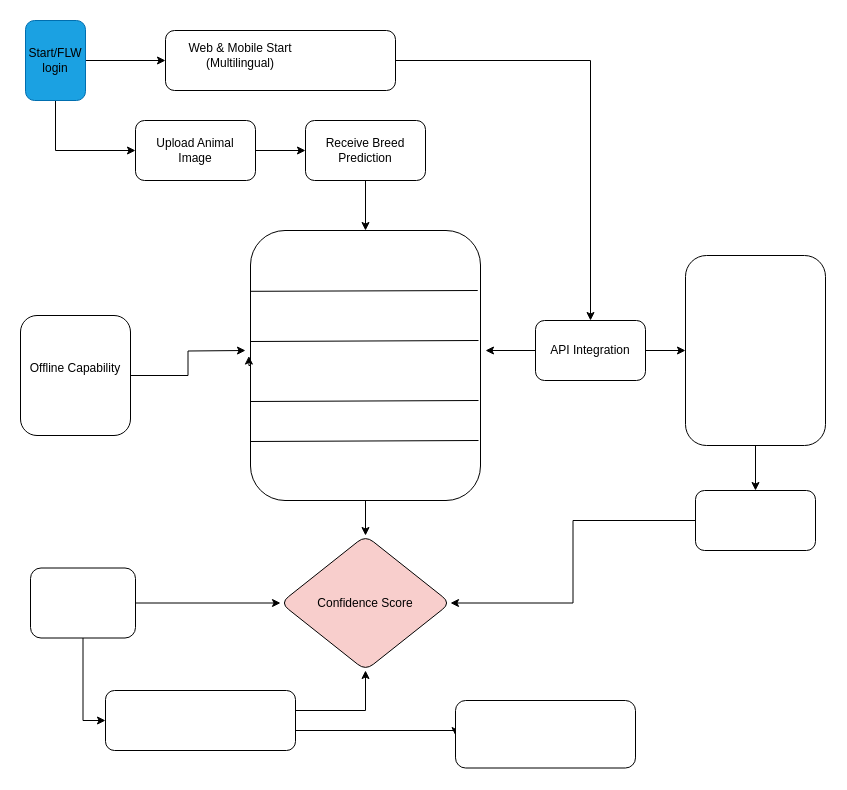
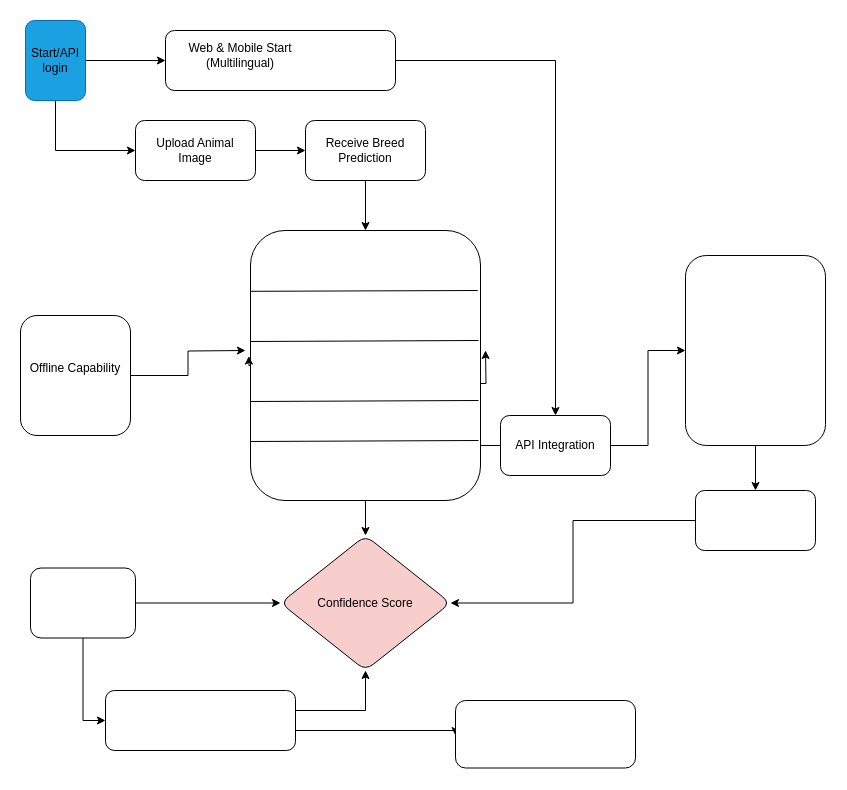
  <mxCell id="0" />
  <mxCell id="1" parent="0" />
  <mxCell id="2" value="" style="edgeStyle=orthogonalEdgeStyle;rounded=0;orthogonalLoop=1;jettySize=auto;html=1;" edge="1" parent="1" source="4" target="6"><mxGeometry relative="1" as="geometry" /></mxCell>
  <mxCell id="3" value="" style="edgeStyle=orthogonalEdgeStyle;rounded=0;orthogonalLoop=1;jettySize=auto;html=1;" edge="1" parent="1" source="4" target="13"><mxGeometry relative="1" as="geometry"><Array as="points"><mxPoint x="55" y="150" /></Array></mxGeometry></mxCell>
  <mxCell id="4" value="" style="rounded=1;whiteSpace=wrap;html=1;direction=south;fillColor=#1ba1e2;strokeColor=#006EAF;fontColor=#ffffff;" vertex="1" parent="1"><mxGeometry x="25" y="20" width="60" height="80" as="geometry" /></mxCell>
  <mxCell id="5" value="" style="edgeStyle=orthogonalEdgeStyle;rounded=0;orthogonalLoop=1;jettySize=auto;html=1;" edge="1" parent="1" source="6" target="9"><mxGeometry relative="1" as="geometry" /></mxCell>
  <mxCell id="6" value="" style="whiteSpace=wrap;html=1;rounded=1;fontColor=light-dark(#f00a0a, #ededed);" vertex="1" parent="1"><mxGeometry x="165" y="30" width="230" height="60" as="geometry" /></mxCell>
  <mxCell id="7" value="" style="edgeStyle=orthogonalEdgeStyle;rounded=0;orthogonalLoop=1;jettySize=auto;html=1;" edge="1" parent="1" source="9" target="11"><mxGeometry relative="1" as="geometry" /></mxCell>
  <mxCell id="8" style="edgeStyle=orthogonalEdgeStyle;rounded=0;orthogonalLoop=1;jettySize=auto;html=1;" edge="1" parent="1" source="9"><mxGeometry relative="1" as="geometry"><mxPoint x="485" y="350" as="targetPoint" /></mxGeometry></mxCell>
- <mxCell id="9" value="API Integration" style="whiteSpace=wrap;html=1;rounded=1;" vertex="1" parent="1"><mxGeometry x="535" y="320" width="110" height="60" as="geometry" /></mxCell>
+ <mxCell id="9" value="API Integration" style="whiteSpace=wrap;html=1;rounded=1;" vertex="1" parent="1"><mxGeometry x="500" y="415" width="110" height="60" as="geometry" /></mxCell>
  <mxCell id="10" value="" style="edgeStyle=orthogonalEdgeStyle;rounded=0;orthogonalLoop=1;jettySize=auto;html=1;" edge="1" parent="1" source="11" target="28"><mxGeometry relative="1" as="geometry" /></mxCell>
  <mxCell id="11" value="" style="whiteSpace=wrap;html=1;rounded=1;direction=south;" vertex="1" parent="1"><mxGeometry x="685" y="255" width="140" height="190" as="geometry" /></mxCell>
  <mxCell id="12" value="" style="edgeStyle=orthogonalEdgeStyle;rounded=0;orthogonalLoop=1;jettySize=auto;html=1;" edge="1" parent="1" source="13" target="15"><mxGeometry relative="1" as="geometry" /></mxCell>
  <mxCell id="13" value="" style="whiteSpace=wrap;html=1;rounded=1;" vertex="1" parent="1"><mxGeometry x="135" y="120" width="120" height="60" as="geometry" /></mxCell>
  <mxCell id="14" value="" style="edgeStyle=orthogonalEdgeStyle;rounded=0;orthogonalLoop=1;jettySize=auto;html=1;" edge="1" parent="1" source="15" target="17"><mxGeometry relative="1" as="geometry" /></mxCell>
  <mxCell id="15" value="" style="whiteSpace=wrap;html=1;rounded=1;" vertex="1" parent="1"><mxGeometry x="305" y="120" width="120" height="60" as="geometry" /></mxCell>
  <mxCell id="16" value="" style="edgeStyle=orthogonalEdgeStyle;rounded=0;orthogonalLoop=1;jettySize=auto;html=1;" edge="1" parent="1" source="17" target="26"><mxGeometry relative="1" as="geometry" /></mxCell>
  <mxCell id="17" value="" style="whiteSpace=wrap;html=1;rounded=1;" vertex="1" parent="1"><mxGeometry x="250" y="230" width="230" height="270" as="geometry" /></mxCell>
  <mxCell id="18" style="edgeStyle=orthogonalEdgeStyle;rounded=0;orthogonalLoop=1;jettySize=auto;html=1;exitX=0;exitY=0.5;exitDx=0;exitDy=0;entryX=-0.007;entryY=0.465;entryDx=0;entryDy=0;entryPerimeter=0;" edge="1" parent="1" source="17" target="17"><mxGeometry relative="1" as="geometry" /></mxCell>
  <mxCell id="19" style="edgeStyle=orthogonalEdgeStyle;rounded=0;orthogonalLoop=1;jettySize=auto;html=1;exitX=0.5;exitY=1;exitDx=0;exitDy=0;" edge="1" parent="1" source="17" target="17"><mxGeometry relative="1" as="geometry" /></mxCell>
  <mxCell id="20" value="" style="endArrow=none;html=1;rounded=0;entryX=1.003;entryY=0.153;entryDx=0;entryDy=0;entryPerimeter=0;exitX=0.015;exitY=0.156;exitDx=0;exitDy=0;exitPerimeter=0;elbow=vertical;" edge="1" parent="1"><mxGeometry width="50" height="50" relative="1" as="geometry"><mxPoint x="250" y="290.81" as="sourcePoint" /><mxPoint x="477.24" y="290" as="targetPoint" /><Array as="points" /></mxGeometry></mxCell>
  <mxCell id="21" value="" style="endArrow=none;html=1;rounded=0;entryX=1.003;entryY=0.153;entryDx=0;entryDy=0;entryPerimeter=0;exitX=0.015;exitY=0.156;exitDx=0;exitDy=0;exitPerimeter=0;elbow=vertical;" edge="1" parent="1"><mxGeometry width="50" height="50" relative="1" as="geometry"><mxPoint x="250" y="341" as="sourcePoint" /><mxPoint x="478" y="340" as="targetPoint" /><Array as="points" /></mxGeometry></mxCell>
  <mxCell id="22" value="" style="endArrow=none;html=1;rounded=0;entryX=1.003;entryY=0.153;entryDx=0;entryDy=0;entryPerimeter=0;exitX=0.015;exitY=0.156;exitDx=0;exitDy=0;exitPerimeter=0;elbow=vertical;" edge="1" parent="1"><mxGeometry width="50" height="50" relative="1" as="geometry"><mxPoint x="250" y="401" as="sourcePoint" /><mxPoint x="478" y="400" as="targetPoint" /></mxGeometry></mxCell>
  <mxCell id="23" value="" style="endArrow=none;html=1;rounded=0;entryX=1.003;entryY=0.153;entryDx=0;entryDy=0;entryPerimeter=0;exitX=0.015;exitY=0.156;exitDx=0;exitDy=0;exitPerimeter=0;elbow=vertical;" edge="1" parent="1"><mxGeometry width="50" height="50" relative="1" as="geometry"><mxPoint x="250" y="441" as="sourcePoint" /><mxPoint x="478" y="440" as="targetPoint" /></mxGeometry></mxCell>
  <mxCell id="24" style="edgeStyle=orthogonalEdgeStyle;rounded=0;orthogonalLoop=1;jettySize=auto;html=1;" edge="1" parent="1" source="25"><mxGeometry relative="1" as="geometry"><mxPoint x="245" y="350" as="targetPoint" /></mxGeometry></mxCell>
  <mxCell id="25" value="Offline Capability&lt;div&gt;&lt;br&gt;&lt;/div&gt;" style="rounded=1;whiteSpace=wrap;html=1;direction=south;" vertex="1" parent="1"><mxGeometry x="20" y="315" width="110" height="120" as="geometry" /></mxCell>
  <mxCell id="26" value="Confidence Score" style="rhombus;whiteSpace=wrap;html=1;rounded=1;fillColor=#f8cecc;" vertex="1" parent="1"><mxGeometry x="280" y="535" width="170" height="135" as="geometry" /></mxCell>
  <mxCell id="27" style="edgeStyle=orthogonalEdgeStyle;rounded=0;orthogonalLoop=1;jettySize=auto;html=1;exitX=0;exitY=0.5;exitDx=0;exitDy=0;entryX=1;entryY=0.5;entryDx=0;entryDy=0;" edge="1" parent="1" source="28" target="26"><mxGeometry relative="1" as="geometry"><mxPoint x="525" y="590" as="targetPoint" /></mxGeometry></mxCell>
  <mxCell id="28" value="" style="whiteSpace=wrap;html=1;rounded=1;" vertex="1" parent="1"><mxGeometry x="695" y="490" width="120" height="60" as="geometry" /></mxCell>
  <mxCell id="29" style="edgeStyle=orthogonalEdgeStyle;rounded=0;orthogonalLoop=1;jettySize=auto;html=1;entryX=0;entryY=0.5;entryDx=0;entryDy=0;" edge="1" parent="1" source="31" target="26"><mxGeometry relative="1" as="geometry" /></mxCell>
  <mxCell id="30" style="edgeStyle=orthogonalEdgeStyle;rounded=0;orthogonalLoop=1;jettySize=auto;html=1;entryX=0;entryY=0.5;entryDx=0;entryDy=0;" edge="1" parent="1" source="31" target="34"><mxGeometry relative="1" as="geometry" /></mxCell>
  <mxCell id="31" value="" style="rounded=1;whiteSpace=wrap;html=1;" vertex="1" parent="1"><mxGeometry x="30" y="567.5" width="105" height="70" as="geometry" /></mxCell>
  <mxCell id="32" style="edgeStyle=orthogonalEdgeStyle;rounded=0;orthogonalLoop=1;jettySize=auto;html=1;entryX=0.5;entryY=1;entryDx=0;entryDy=0;" edge="1" parent="1" source="34" target="26"><mxGeometry relative="1" as="geometry"><mxPoint x="365" y="680" as="targetPoint" /><Array as="points"><mxPoint x="365" y="710" /></Array></mxGeometry></mxCell>
  <mxCell id="33" style="edgeStyle=orthogonalEdgeStyle;rounded=0;orthogonalLoop=1;jettySize=auto;html=1;exitX=1;exitY=0.75;exitDx=0;exitDy=0;" edge="1" parent="1" source="34"><mxGeometry relative="1" as="geometry"><mxPoint x="455" y="735.105" as="targetPoint" /><Array as="points"><mxPoint x="295" y="730" /><mxPoint x="455" y="730" /></Array></mxGeometry></mxCell>
  <mxCell id="34" value="" style="rounded=1;whiteSpace=wrap;html=1;" vertex="1" parent="1"><mxGeometry x="105" y="690" width="190" height="60" as="geometry" /></mxCell>
  <mxCell id="35" value="" style="rounded=1;whiteSpace=wrap;html=1;" vertex="1" parent="1"><mxGeometry x="455" y="700" width="180" height="67.5" as="geometry" /></mxCell>
- <mxCell id="36" value="Start/FLW login" style="text;html=1;align=center;verticalAlign=middle;whiteSpace=wrap;rounded=0;" vertex="1" parent="1"><mxGeometry x="25" y="45" width="60" height="30" as="geometry" /></mxCell>
+ <mxCell id="36" value="Start/API login" style="text;html=1;align=center;verticalAlign=middle;whiteSpace=wrap;rounded=0;" vertex="1" parent="1"><mxGeometry x="25" y="45" width="60" height="30" as="geometry" /></mxCell>
  <mxCell id="37" value="Web &amp;amp; Mobile Start (Multilingual)" style="text;html=1;align=center;verticalAlign=middle;whiteSpace=wrap;rounded=0;" vertex="1" parent="1"><mxGeometry x="175" y="40" width="130" height="30" as="geometry" /></mxCell>
  <mxCell id="38" value="Upload Animal Image" style="text;html=1;align=center;verticalAlign=middle;whiteSpace=wrap;rounded=0;" vertex="1" parent="1"><mxGeometry x="150" y="135" width="90" height="30" as="geometry" /></mxCell>
  <mxCell id="39" value="Receive Breed Prediction" style="text;html=1;align=center;verticalAlign=middle;whiteSpace=wrap;rounded=0;" vertex="1" parent="1"><mxGeometry x="315" y="135" width="100" height="30" as="geometry" /></mxCell>
